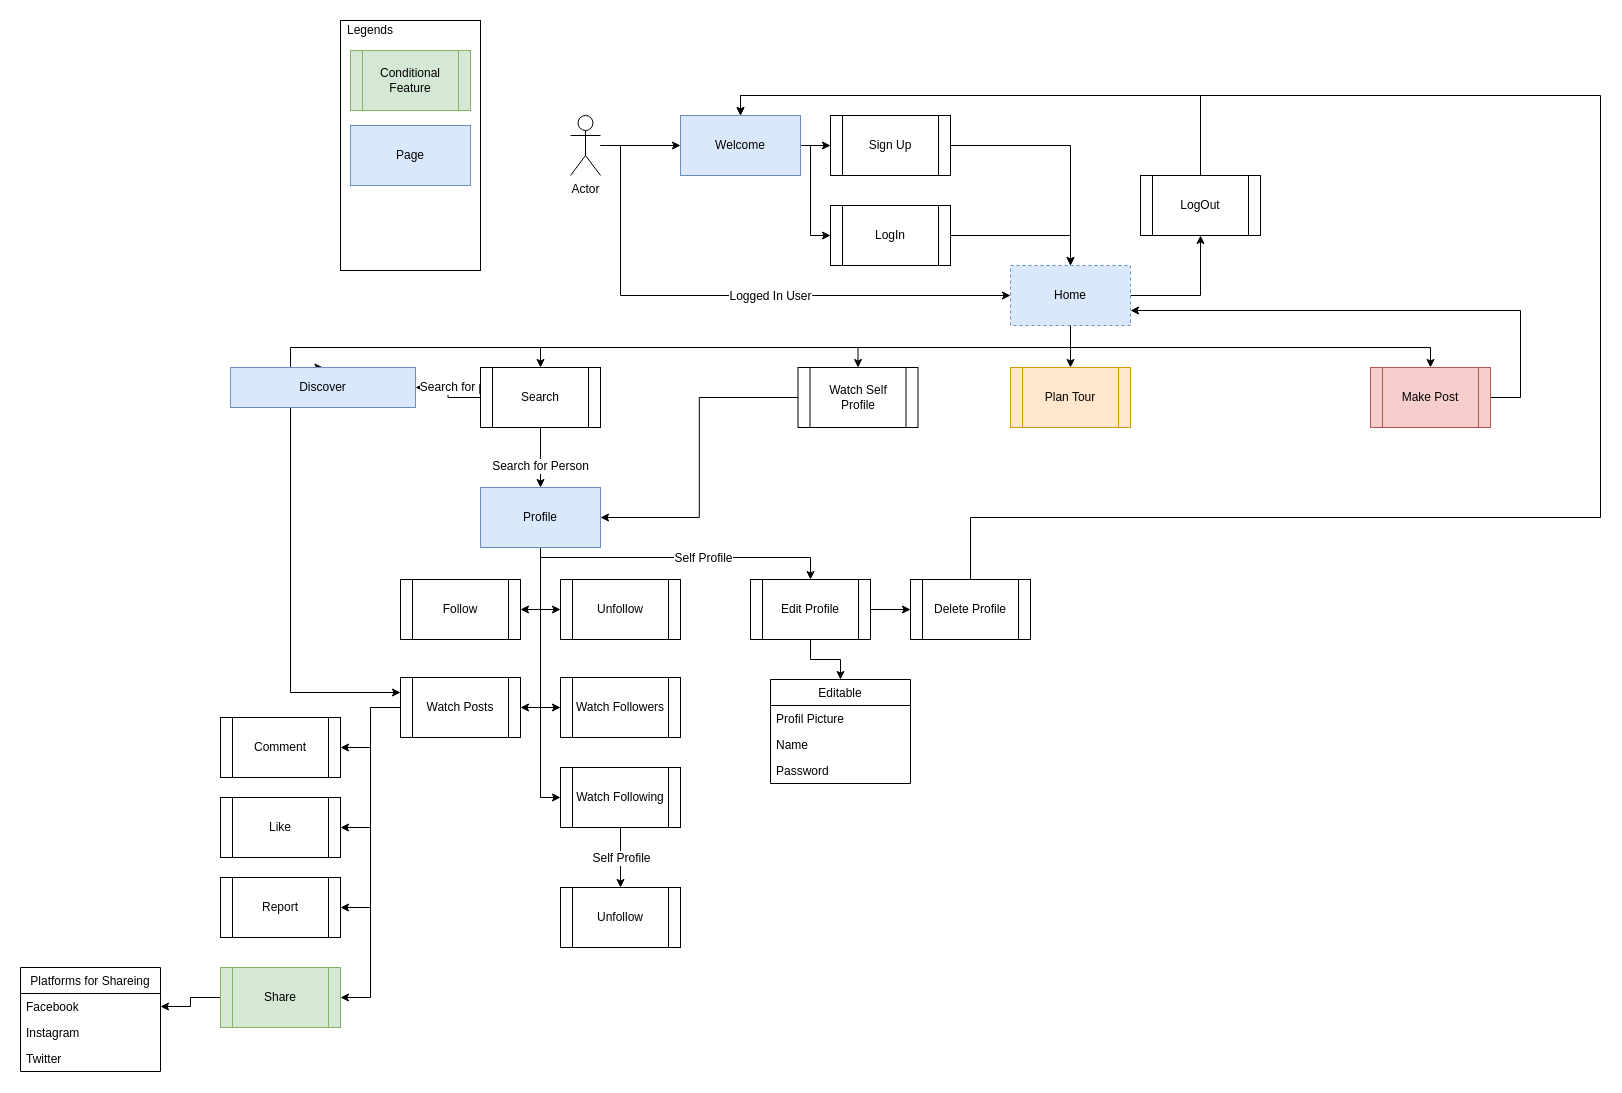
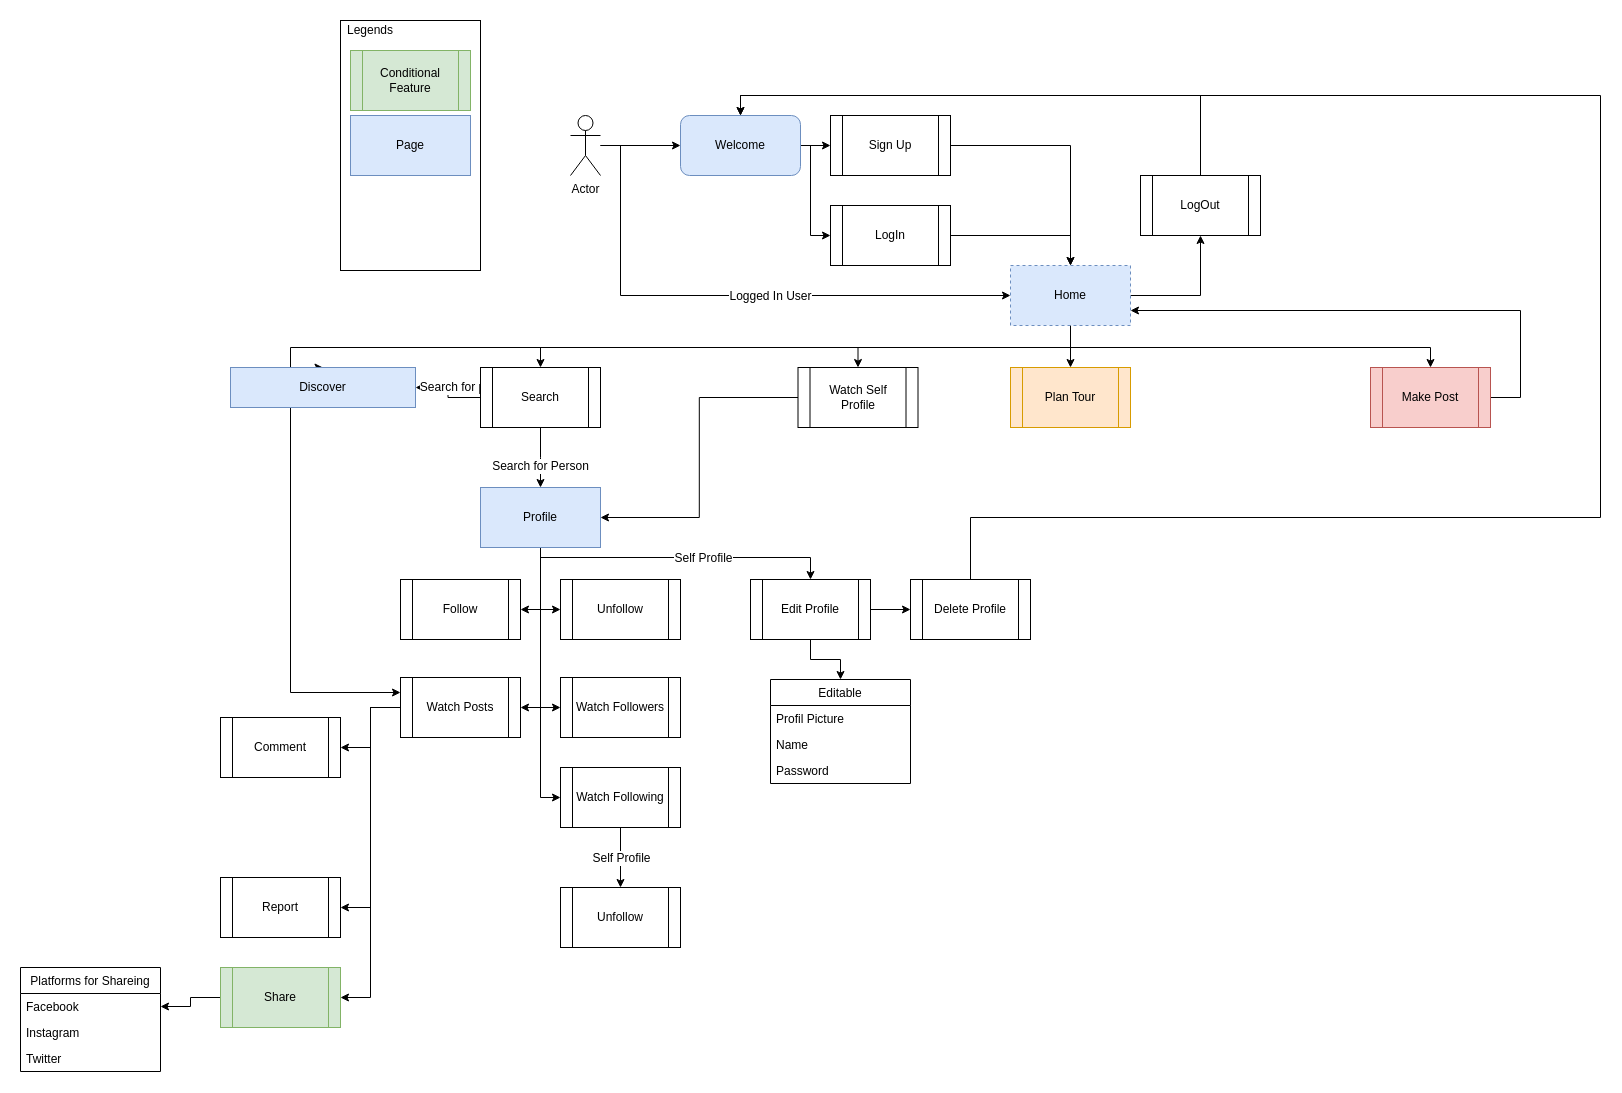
  <mxCell id="0" />
  <mxCell id="1" parent="0" />
  <mxCell id="2" style="edgeStyle=orthogonalEdgeStyle;rounded=0;orthogonalLoop=1;jettySize=auto;html=1;entryX=0;entryY=0.5;entryDx=0;entryDy=0;" edge="1" parent="1" source="5" target="12"><mxGeometry relative="1" as="geometry" /></mxCell>
  <mxCell id="3" style="edgeStyle=orthogonalEdgeStyle;rounded=0;orthogonalLoop=1;jettySize=auto;html=1;entryX=0;entryY=0.5;entryDx=0;entryDy=0;" edge="1" parent="1" source="5" target="19"><mxGeometry relative="1" as="geometry"><Array as="points"><mxPoint x="620" y="145" /><mxPoint x="620" y="295" /></Array></mxGeometry></mxCell>
  <mxCell id="4" value="Logged In User" style="text;html=1;align=center;verticalAlign=middle;resizable=0;points=[];;labelBackgroundColor=#ffffff;" vertex="1" connectable="0" parent="3"><mxGeometry x="0.138" relative="1" as="geometry"><mxPoint as="offset" /></mxGeometry></mxCell>
  <mxCell id="5" value="Actor" style="shape=umlActor;verticalLabelPosition=bottom;labelBackgroundColor=#ffffff;verticalAlign=top;html=1;outlineConnect=0;" vertex="1" parent="1"><mxGeometry x="570" y="115" width="30" height="60" as="geometry" /></mxCell>
  <mxCell id="6" style="edgeStyle=orthogonalEdgeStyle;rounded=0;orthogonalLoop=1;jettySize=auto;html=1;entryX=0.5;entryY=0;entryDx=0;entryDy=0;" edge="1" parent="1" source="7" target="19"><mxGeometry relative="1" as="geometry" /></mxCell>
  <mxCell id="7" value="Sign Up" style="shape=process;whiteSpace=wrap;html=1;backgroundOutline=1;" vertex="1" parent="1"><mxGeometry x="830" y="115" width="120" height="60" as="geometry" /></mxCell>
  <mxCell id="8" style="edgeStyle=orthogonalEdgeStyle;rounded=0;orthogonalLoop=1;jettySize=auto;html=1;entryX=0.5;entryY=0;entryDx=0;entryDy=0;" edge="1" parent="1" source="9" target="19"><mxGeometry relative="1" as="geometry" /></mxCell>
  <mxCell id="9" value="LogIn" style="shape=process;whiteSpace=wrap;html=1;backgroundOutline=1;" vertex="1" parent="1"><mxGeometry x="830" y="205" width="120" height="60" as="geometry" /></mxCell>
  <mxCell id="10" style="edgeStyle=orthogonalEdgeStyle;rounded=0;orthogonalLoop=1;jettySize=auto;html=1;entryX=0;entryY=0.5;entryDx=0;entryDy=0;" edge="1" parent="1" source="12" target="7"><mxGeometry relative="1" as="geometry" /></mxCell>
  <mxCell id="11" style="edgeStyle=orthogonalEdgeStyle;rounded=0;orthogonalLoop=1;jettySize=auto;html=1;entryX=0;entryY=0.5;entryDx=0;entryDy=0;" edge="1" parent="1" source="12" target="9"><mxGeometry relative="1" as="geometry"><Array as="points"><mxPoint x="810" y="145" /><mxPoint x="810" y="235" /></Array></mxGeometry></mxCell>
- <mxCell id="12" value="Welcome" style="rounded=0;whiteSpace=wrap;html=1;fillColor=#dae8fc;strokeColor=#6c8ebf;" vertex="1" parent="1"><mxGeometry x="680" y="115" width="120" height="60" as="geometry" /></mxCell>
+ <mxCell id="12" value="Welcome" style="whiteSpace=wrap;html=1;fillColor=#dae8fc;strokeColor=#6c8ebf;rounded=1;" vertex="1" parent="1"><mxGeometry x="680" y="115" width="120" height="60" as="geometry" /></mxCell>
  <mxCell id="13" style="edgeStyle=orthogonalEdgeStyle;rounded=0;orthogonalLoop=1;jettySize=auto;html=1;entryX=0.5;entryY=0;entryDx=0;entryDy=0;" edge="1" parent="1" source="19" target="26"><mxGeometry relative="1" as="geometry"><Array as="points"><mxPoint x="1070" y="347" /><mxPoint x="858" y="347" /></Array></mxGeometry></mxCell>
  <mxCell id="14" style="edgeStyle=orthogonalEdgeStyle;rounded=0;orthogonalLoop=1;jettySize=auto;html=1;entryX=0.5;entryY=1;entryDx=0;entryDy=0;exitX=1;exitY=0.5;exitDx=0;exitDy=0;" edge="1" parent="1" source="19" target="29"><mxGeometry relative="1" as="geometry" /></mxCell>
  <mxCell id="15" style="edgeStyle=orthogonalEdgeStyle;rounded=0;orthogonalLoop=1;jettySize=auto;html=1;entryX=0.5;entryY=0;entryDx=0;entryDy=0;" edge="1" parent="1" source="19" target="24"><mxGeometry relative="1" as="geometry"><Array as="points"><mxPoint x="1070" y="347" /><mxPoint x="540" y="347" /></Array></mxGeometry></mxCell>
  <mxCell id="16" style="edgeStyle=orthogonalEdgeStyle;rounded=0;orthogonalLoop=1;jettySize=auto;html=1;entryX=0.5;entryY=0;entryDx=0;entryDy=0;" edge="1" parent="1" source="19" target="27"><mxGeometry relative="1" as="geometry" /></mxCell>
  <mxCell id="17" style="edgeStyle=orthogonalEdgeStyle;rounded=0;orthogonalLoop=1;jettySize=auto;html=1;entryX=0.5;entryY=0;entryDx=0;entryDy=0;" edge="1" parent="1" source="19" target="65"><mxGeometry relative="1" as="geometry"><mxPoint x="290" y="367.333" as="targetPoint" /><Array as="points"><mxPoint x="1070" y="347" /><mxPoint x="290" y="347" /><mxPoint x="290" y="367" /></Array></mxGeometry></mxCell>
  <mxCell id="18" style="edgeStyle=orthogonalEdgeStyle;rounded=0;orthogonalLoop=1;jettySize=auto;html=1;entryX=0.5;entryY=0;entryDx=0;entryDy=0;" edge="1" parent="1" source="19" target="43"><mxGeometry relative="1" as="geometry"><Array as="points"><mxPoint x="1070" y="347" /><mxPoint x="1430" y="347" /></Array></mxGeometry></mxCell>
  <mxCell id="19" value="Home" style="rounded=0;whiteSpace=wrap;html=1;fillColor=#dae8fc;strokeColor=#6c8ebf;dashed=1;" vertex="1" parent="1"><mxGeometry x="1010" y="265" width="120" height="60" as="geometry" /></mxCell>
  <mxCell id="20" style="edgeStyle=orthogonalEdgeStyle;rounded=0;orthogonalLoop=1;jettySize=auto;html=1;entryX=0.5;entryY=0;entryDx=0;entryDy=0;" edge="1" parent="1" source="24" target="53"><mxGeometry relative="1" as="geometry"><Array as="points"><mxPoint x="540" y="457" /><mxPoint x="540" y="457" /></Array></mxGeometry></mxCell>
  <mxCell id="21" value="Search for Person" style="text;html=1;align=center;verticalAlign=middle;resizable=0;points=[];;labelBackgroundColor=#ffffff;" vertex="1" connectable="0" parent="20"><mxGeometry x="0.267" y="-1" relative="1" as="geometry"><mxPoint as="offset" /></mxGeometry></mxCell>
  <mxCell id="22" style="edgeStyle=orthogonalEdgeStyle;rounded=0;orthogonalLoop=1;jettySize=auto;html=1;entryX=1;entryY=0.5;entryDx=0;entryDy=0;" edge="1" parent="1" source="24" target="65"><mxGeometry relative="1" as="geometry" /></mxCell>
  <mxCell id="23" value="Search for place" style="text;html=1;align=center;verticalAlign=middle;resizable=0;points=[];;labelBackgroundColor=#ffffff;" vertex="1" connectable="0" parent="22"><mxGeometry x="0.198" y="-2" relative="1" as="geometry"><mxPoint x="17.5" y="1.5" as="offset" /></mxGeometry></mxCell>
  <mxCell id="24" value="Search" style="shape=process;whiteSpace=wrap;html=1;backgroundOutline=1;" vertex="1" parent="1"><mxGeometry x="480" y="367" width="120" height="60" as="geometry" /></mxCell>
  <mxCell id="25" style="edgeStyle=orthogonalEdgeStyle;rounded=0;orthogonalLoop=1;jettySize=auto;html=1;entryX=1;entryY=0.5;entryDx=0;entryDy=0;" edge="1" parent="1" source="26" target="53"><mxGeometry relative="1" as="geometry" /></mxCell>
  <mxCell id="26" value="Watch Self Profile" style="shape=process;whiteSpace=wrap;html=1;backgroundOutline=1;" vertex="1" parent="1"><mxGeometry x="797.5" y="367" width="120" height="60" as="geometry" /></mxCell>
  <mxCell id="27" value="Plan Tour" style="shape=process;whiteSpace=wrap;html=1;backgroundOutline=1;fillColor=#ffe6cc;strokeColor=#d79b00;" vertex="1" parent="1"><mxGeometry x="1010" y="367" width="120" height="60" as="geometry" /></mxCell>
  <mxCell id="28" style="edgeStyle=orthogonalEdgeStyle;rounded=0;orthogonalLoop=1;jettySize=auto;html=1;entryX=0.5;entryY=0;entryDx=0;entryDy=0;" edge="1" parent="1" source="29" target="12"><mxGeometry relative="1" as="geometry"><Array as="points"><mxPoint x="1200" y="95" /><mxPoint x="740" y="95" /></Array></mxGeometry></mxCell>
  <mxCell id="29" value="LogOut" style="shape=process;whiteSpace=wrap;html=1;backgroundOutline=1;" vertex="1" parent="1"><mxGeometry x="1140" y="175" width="120" height="60" as="geometry" /></mxCell>
  <mxCell id="30" style="edgeStyle=orthogonalEdgeStyle;rounded=0;orthogonalLoop=1;jettySize=auto;html=1;entryX=0.5;entryY=0;entryDx=0;entryDy=0;" edge="1" parent="1" source="32" target="38"><mxGeometry relative="1" as="geometry" /></mxCell>
  <mxCell id="31" style="edgeStyle=orthogonalEdgeStyle;rounded=0;orthogonalLoop=1;jettySize=auto;html=1;entryX=0;entryY=0.5;entryDx=0;entryDy=0;" edge="1" parent="1" source="32" target="45"><mxGeometry relative="1" as="geometry" /></mxCell>
  <mxCell id="32" value="Edit Profile" style="shape=process;whiteSpace=wrap;html=1;backgroundOutline=1;" vertex="1" parent="1"><mxGeometry x="750" y="579" width="120" height="60" as="geometry" /></mxCell>
  <mxCell id="33" value="Watch Followers" style="shape=process;whiteSpace=wrap;html=1;backgroundOutline=1;" vertex="1" parent="1"><mxGeometry x="560" y="677" width="120" height="60" as="geometry" /></mxCell>
  <mxCell id="34" style="edgeStyle=orthogonalEdgeStyle;rounded=0;orthogonalLoop=1;jettySize=auto;html=1;entryX=0.5;entryY=0;entryDx=0;entryDy=0;" edge="1" parent="1" source="36" target="37"><mxGeometry relative="1" as="geometry" /></mxCell>
  <mxCell id="35" value="Self Profile" style="text;html=1;align=center;verticalAlign=middle;resizable=0;points=[];;labelBackgroundColor=#ffffff;" vertex="1" connectable="0" parent="34"><mxGeometry x="0.403" relative="1" as="geometry"><mxPoint y="-12" as="offset" /></mxGeometry></mxCell>
  <mxCell id="36" value="Watch Following" style="shape=process;whiteSpace=wrap;html=1;backgroundOutline=1;" vertex="1" parent="1"><mxGeometry x="560" y="767" width="120" height="60" as="geometry" /></mxCell>
  <mxCell id="37" value="Unfollow" style="shape=process;whiteSpace=wrap;html=1;backgroundOutline=1;" vertex="1" parent="1"><mxGeometry x="560" y="887" width="120" height="60" as="geometry" /></mxCell>
  <mxCell id="38" value="Editable" style="swimlane;fontStyle=0;childLayout=stackLayout;horizontal=1;startSize=26;fillColor=none;horizontalStack=0;resizeParent=1;resizeParentMax=0;resizeLast=0;collapsible=1;marginBottom=0;" vertex="1" parent="1"><mxGeometry x="770" y="679" width="140" height="104" as="geometry"><mxRectangle x="350" y="780" width="80" height="26" as="alternateBounds" /></mxGeometry></mxCell>
  <mxCell id="39" value="Profil Picture" style="text;strokeColor=none;fillColor=none;align=left;verticalAlign=top;spacingLeft=4;spacingRight=4;overflow=hidden;rotatable=0;points=[[0,0.5],[1,0.5]];portConstraint=eastwest;" vertex="1" parent="38"><mxGeometry y="26" width="140" height="26" as="geometry" /></mxCell>
  <mxCell id="40" value="Name" style="text;strokeColor=none;fillColor=none;align=left;verticalAlign=top;spacingLeft=4;spacingRight=4;overflow=hidden;rotatable=0;points=[[0,0.5],[1,0.5]];portConstraint=eastwest;" vertex="1" parent="38"><mxGeometry y="52" width="140" height="26" as="geometry" /></mxCell>
  <mxCell id="41" value="Password" style="text;strokeColor=none;fillColor=none;align=left;verticalAlign=top;spacingLeft=4;spacingRight=4;overflow=hidden;rotatable=0;points=[[0,0.5],[1,0.5]];portConstraint=eastwest;" vertex="1" parent="38"><mxGeometry y="78" width="140" height="26" as="geometry" /></mxCell>
  <mxCell id="42" style="edgeStyle=orthogonalEdgeStyle;rounded=0;orthogonalLoop=1;jettySize=auto;html=1;entryX=1;entryY=0.75;entryDx=0;entryDy=0;" edge="1" parent="1" source="43" target="19"><mxGeometry relative="1" as="geometry"><Array as="points"><mxPoint x="1520" y="397" /><mxPoint x="1520" y="310" /></Array></mxGeometry></mxCell>
  <mxCell id="43" value="Make Post" style="shape=process;whiteSpace=wrap;html=1;backgroundOutline=1;fillColor=#f8cecc;strokeColor=#b85450;" vertex="1" parent="1"><mxGeometry x="1370" y="367" width="120" height="60" as="geometry" /></mxCell>
  <mxCell id="44" style="edgeStyle=orthogonalEdgeStyle;rounded=0;orthogonalLoop=1;jettySize=auto;html=1;entryX=0.5;entryY=0;entryDx=0;entryDy=0;" edge="1" parent="1" source="45" target="12"><mxGeometry relative="1" as="geometry"><Array as="points"><mxPoint x="1600" y="517" /><mxPoint x="1600" y="95" /><mxPoint x="740" y="95" /></Array></mxGeometry></mxCell>
  <mxCell id="45" value="Delete Profile" style="shape=process;whiteSpace=wrap;html=1;backgroundOutline=1;" vertex="1" parent="1"><mxGeometry x="910" y="579" width="120" height="60" as="geometry" /></mxCell>
  <mxCell id="46" style="edgeStyle=orthogonalEdgeStyle;rounded=0;orthogonalLoop=1;jettySize=auto;html=1;entryX=1;entryY=0.5;entryDx=0;entryDy=0;" edge="1" parent="1" source="53" target="54"><mxGeometry relative="1" as="geometry" /></mxCell>
  <mxCell id="47" style="edgeStyle=orthogonalEdgeStyle;rounded=0;orthogonalLoop=1;jettySize=auto;html=1;entryX=0;entryY=0.5;entryDx=0;entryDy=0;" edge="1" parent="1" source="53" target="55"><mxGeometry relative="1" as="geometry" /></mxCell>
  <mxCell id="48" style="edgeStyle=orthogonalEdgeStyle;rounded=0;orthogonalLoop=1;jettySize=auto;html=1;entryX=1;entryY=0.5;entryDx=0;entryDy=0;" edge="1" parent="1" source="53" target="60"><mxGeometry relative="1" as="geometry" /></mxCell>
  <mxCell id="49" style="edgeStyle=orthogonalEdgeStyle;rounded=0;orthogonalLoop=1;jettySize=auto;html=1;entryX=0;entryY=0.5;entryDx=0;entryDy=0;" edge="1" parent="1" source="53" target="33"><mxGeometry relative="1" as="geometry" /></mxCell>
  <mxCell id="50" style="edgeStyle=orthogonalEdgeStyle;rounded=0;orthogonalLoop=1;jettySize=auto;html=1;entryX=0;entryY=0.5;entryDx=0;entryDy=0;" edge="1" parent="1" source="53" target="36"><mxGeometry relative="1" as="geometry"><mxPoint x="520" y="817" as="targetPoint" /></mxGeometry></mxCell>
  <mxCell id="51" style="edgeStyle=orthogonalEdgeStyle;rounded=0;orthogonalLoop=1;jettySize=auto;html=1;entryX=0.5;entryY=0;entryDx=0;entryDy=0;" edge="1" parent="1" source="53" target="32"><mxGeometry relative="1" as="geometry"><Array as="points"><mxPoint x="540" y="557" /><mxPoint x="810" y="557" /></Array></mxGeometry></mxCell>
  <mxCell id="52" value="Self Profile" style="text;html=1;align=center;verticalAlign=middle;resizable=0;points=[];;labelBackgroundColor=#ffffff;" vertex="1" connectable="0" parent="51"><mxGeometry x="0.141" relative="1" as="geometry"><mxPoint as="offset" /></mxGeometry></mxCell>
  <mxCell id="53" value="Profile" style="rounded=0;whiteSpace=wrap;html=1;fillColor=#dae8fc;strokeColor=#6c8ebf;" vertex="1" parent="1"><mxGeometry x="480" y="487" width="120" height="60" as="geometry" /></mxCell>
  <mxCell id="54" value="Follow" style="shape=process;whiteSpace=wrap;html=1;backgroundOutline=1;" vertex="1" parent="1"><mxGeometry x="400" y="579" width="120" height="60" as="geometry" /></mxCell>
  <mxCell id="55" value="Unfollow" style="shape=process;whiteSpace=wrap;html=1;backgroundOutline=1;" vertex="1" parent="1"><mxGeometry x="560" y="579" width="120" height="60" as="geometry" /></mxCell>
  <mxCell id="56" style="edgeStyle=orthogonalEdgeStyle;rounded=0;orthogonalLoop=1;jettySize=auto;html=1;entryX=1;entryY=0.5;entryDx=0;entryDy=0;" edge="1" parent="1" source="60" target="61"><mxGeometry relative="1" as="geometry" /></mxCell>
- <mxCell id="57" style="edgeStyle=orthogonalEdgeStyle;rounded=0;orthogonalLoop=1;jettySize=auto;html=1;entryX=1;entryY=0.5;entryDx=0;entryDy=0;" edge="1" parent="1" source="60" target="62"><mxGeometry relative="1" as="geometry" /></mxCell>
  <mxCell id="58" style="edgeStyle=orthogonalEdgeStyle;rounded=0;orthogonalLoop=1;jettySize=auto;html=1;entryX=1;entryY=0.5;entryDx=0;entryDy=0;" edge="1" parent="1" source="60" target="63"><mxGeometry relative="1" as="geometry" /></mxCell>
  <mxCell id="59" style="edgeStyle=orthogonalEdgeStyle;rounded=0;orthogonalLoop=1;jettySize=auto;html=1;entryX=1;entryY=0.5;entryDx=0;entryDy=0;" edge="1" parent="1" source="60" target="67"><mxGeometry relative="1" as="geometry" /></mxCell>
  <mxCell id="60" value="Watch Posts" style="shape=process;whiteSpace=wrap;html=1;backgroundOutline=1;" vertex="1" parent="1"><mxGeometry x="400" y="677" width="120" height="60" as="geometry" /></mxCell>
  <mxCell id="61" value="Comment" style="shape=process;whiteSpace=wrap;html=1;backgroundOutline=1;" vertex="1" parent="1"><mxGeometry x="220" y="717" width="120" height="60" as="geometry" /></mxCell>
- <mxCell id="62" value="Like" style="shape=process;whiteSpace=wrap;html=1;backgroundOutline=1;" vertex="1" parent="1"><mxGeometry x="220" y="797" width="120" height="60" as="geometry" /></mxCell>
  <mxCell id="63" value="Report" style="shape=process;whiteSpace=wrap;html=1;backgroundOutline=1;" vertex="1" parent="1"><mxGeometry x="220" y="877" width="120" height="60" as="geometry" /></mxCell>
  <mxCell id="64" style="edgeStyle=orthogonalEdgeStyle;rounded=0;orthogonalLoop=1;jettySize=auto;html=1;entryX=0;entryY=0.25;entryDx=0;entryDy=0;" edge="1" parent="1" source="65" target="60"><mxGeometry relative="1" as="geometry"><Array as="points"><mxPoint x="290" y="692" /></Array></mxGeometry></mxCell>
  <mxCell id="65" value="Discover" style="rounded=0;whiteSpace=wrap;html=1;fillColor=#dae8fc;strokeColor=#6c8ebf;" vertex="1" parent="1"><mxGeometry x="230" y="367" width="185" height="40" as="geometry" /></mxCell>
  <mxCell id="66" style="edgeStyle=orthogonalEdgeStyle;rounded=0;orthogonalLoop=1;jettySize=auto;html=1;entryX=1;entryY=0.5;entryDx=0;entryDy=0;" edge="1" parent="1" source="67" target="74"><mxGeometry relative="1" as="geometry"><mxPoint x="136" y="1027" as="targetPoint" /></mxGeometry></mxCell>
  <mxCell id="67" value="Share" style="shape=process;whiteSpace=wrap;html=1;backgroundOutline=1;fillColor=#d5e8d4;strokeColor=#82b366;" vertex="1" parent="1"><mxGeometry x="220" y="967" width="120" height="60" as="geometry" /></mxCell>
  <mxCell id="68" value="" style="group" vertex="1" connectable="0" parent="1"><mxGeometry x="340" y="20" width="140" height="250" as="geometry" /></mxCell>
  <mxCell id="69" value="" style="rounded=0;whiteSpace=wrap;html=1;" vertex="1" parent="68"><mxGeometry width="140" height="250" as="geometry" /></mxCell>
  <mxCell id="70" value="Conditional&lt;br&gt;Feature" style="shape=process;whiteSpace=wrap;html=1;backgroundOutline=1;fillColor=#d5e8d4;strokeColor=#82b366;" vertex="1" parent="68"><mxGeometry x="10" y="30" width="120" height="60" as="geometry" /></mxCell>
- <mxCell id="71" value="Page" style="rounded=0;whiteSpace=wrap;html=1;fillColor=#dae8fc;strokeColor=#6c8ebf;" vertex="1" parent="68"><mxGeometry x="10" y="105" width="120" height="60" as="geometry" /></mxCell>
+ <mxCell id="71" value="Page" style="rounded=0;whiteSpace=wrap;html=1;fillColor=#dae8fc;strokeColor=#6c8ebf;" vertex="1" parent="68"><mxGeometry x="10" y="95" width="120" height="60" as="geometry" /></mxCell>
  <mxCell id="72" value="Legends" style="text;html=1;strokeColor=none;fillColor=none;align=center;verticalAlign=middle;whiteSpace=wrap;rounded=0;" vertex="1" parent="68"><mxGeometry width="60" height="20" as="geometry" /></mxCell>
  <mxCell id="73" value="Platforms for Shareing" style="swimlane;fontStyle=0;childLayout=stackLayout;horizontal=1;startSize=26;fillColor=none;horizontalStack=0;resizeParent=1;resizeParentMax=0;resizeLast=0;collapsible=1;marginBottom=0;" vertex="1" parent="1"><mxGeometry x="20" y="967" width="140" height="104" as="geometry" /></mxCell>
  <mxCell id="74" value="Facebook" style="text;strokeColor=none;fillColor=none;align=left;verticalAlign=top;spacingLeft=4;spacingRight=4;overflow=hidden;rotatable=0;points=[[0,0.5],[1,0.5]];portConstraint=eastwest;" vertex="1" parent="73"><mxGeometry y="26" width="140" height="26" as="geometry" /></mxCell>
  <mxCell id="75" value="Instagram" style="text;strokeColor=none;fillColor=none;align=left;verticalAlign=top;spacingLeft=4;spacingRight=4;overflow=hidden;rotatable=0;points=[[0,0.5],[1,0.5]];portConstraint=eastwest;" vertex="1" parent="73"><mxGeometry y="52" width="140" height="26" as="geometry" /></mxCell>
  <mxCell id="76" value="Twitter" style="text;strokeColor=none;fillColor=none;align=left;verticalAlign=top;spacingLeft=4;spacingRight=4;overflow=hidden;rotatable=0;points=[[0,0.5],[1,0.5]];portConstraint=eastwest;" vertex="1" parent="73"><mxGeometry y="78" width="140" height="26" as="geometry" /></mxCell>
